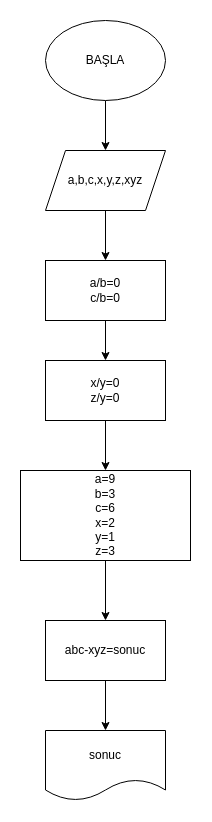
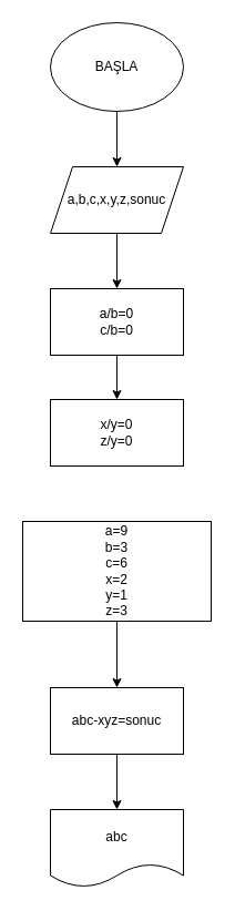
  <mxCell id="0" />
  <mxCell id="1" parent="0" />
  <mxCell id="2" style="edgeStyle=orthogonalEdgeStyle;rounded=0;orthogonalLoop=1;jettySize=auto;html=1;exitX=0.5;exitY=1;exitDx=0;exitDy=0;" edge="1" parent="1" source="3" target="5"><mxGeometry relative="1" as="geometry" /></mxCell>
  <mxCell id="3" value="BAŞLA" style="ellipse;whiteSpace=wrap;html=1;" vertex="1" parent="1"><mxGeometry x="45" y="20" width="120" height="80" as="geometry" /></mxCell>
  <mxCell id="4" style="edgeStyle=orthogonalEdgeStyle;rounded=0;orthogonalLoop=1;jettySize=auto;html=1;" edge="1" parent="1" source="5" target="7"><mxGeometry relative="1" as="geometry" /></mxCell>
- <mxCell id="5" value="a,b,c,x,y,z,xyz" style="shape=parallelogram;perimeter=parallelogramPerimeter;whiteSpace=wrap;html=1;fixedSize=1;" vertex="1" parent="1"><mxGeometry x="45" y="150" width="120" height="60" as="geometry" /></mxCell>
+ <mxCell id="5" value="a,b,c,x,y,z,sonuc" style="shape=parallelogram;perimeter=parallelogramPerimeter;whiteSpace=wrap;html=1;fixedSize=1;" vertex="1" parent="1"><mxGeometry x="45" y="150" width="120" height="60" as="geometry" /></mxCell>
  <mxCell id="6" style="edgeStyle=orthogonalEdgeStyle;rounded=0;orthogonalLoop=1;jettySize=auto;html=1;exitX=0.5;exitY=1;exitDx=0;exitDy=0;entryX=0.5;entryY=0;entryDx=0;entryDy=0;" edge="1" parent="1" source="7" target="9"><mxGeometry relative="1" as="geometry" /></mxCell>
  <mxCell id="7" value="a/b=0&lt;br&gt;c/b=0" style="rounded=0;whiteSpace=wrap;html=1;" vertex="1" parent="1"><mxGeometry x="45" y="260" width="120" height="60" as="geometry" /></mxCell>
- <mxCell id="8" style="edgeStyle=orthogonalEdgeStyle;rounded=0;orthogonalLoop=1;jettySize=auto;html=1;exitX=0.5;exitY=1;exitDx=0;exitDy=0;entryX=0.5;entryY=0;entryDx=0;entryDy=0;" edge="1" parent="1" source="9" target="11"><mxGeometry relative="1" as="geometry" /></mxCell>
  <mxCell id="9" value="x/y=0&lt;br&gt;z/y=0" style="rounded=0;whiteSpace=wrap;html=1;" vertex="1" parent="1"><mxGeometry x="45" y="360" width="120" height="60" as="geometry" /></mxCell>
  <mxCell id="10" style="edgeStyle=orthogonalEdgeStyle;rounded=0;orthogonalLoop=1;jettySize=auto;html=1;" edge="1" parent="1" source="11" target="14"><mxGeometry relative="1" as="geometry" /></mxCell>
  <mxCell id="11" value="a=9&lt;br&gt;b=3&lt;br&gt;c=6&lt;br&gt;x=2&lt;br&gt;y=1&lt;br&gt;z=3&lt;br&gt;" style="rounded=0;whiteSpace=wrap;html=1;" vertex="1" parent="1"><mxGeometry x="20" y="470" width="170" height="90" as="geometry" /></mxCell>
- <mxCell id="12" value="sonuc" style="shape=document;whiteSpace=wrap;html=1;boundedLbl=1;" vertex="1" parent="1"><mxGeometry x="45" y="730" width="120" height="70" as="geometry" /></mxCell>
+ <mxCell id="12" value="abc" style="shape=document;whiteSpace=wrap;html=1;boundedLbl=1;" vertex="1" parent="1"><mxGeometry x="45" y="730" width="120" height="70" as="geometry" /></mxCell>
  <mxCell id="13" style="edgeStyle=orthogonalEdgeStyle;rounded=0;orthogonalLoop=1;jettySize=auto;html=1;" edge="1" parent="1" source="14" target="12"><mxGeometry relative="1" as="geometry" /></mxCell>
  <mxCell id="14" value="abc-xyz=sonuc" style="rounded=0;whiteSpace=wrap;html=1;" vertex="1" parent="1"><mxGeometry x="45" y="620" width="120" height="60" as="geometry" /></mxCell>
